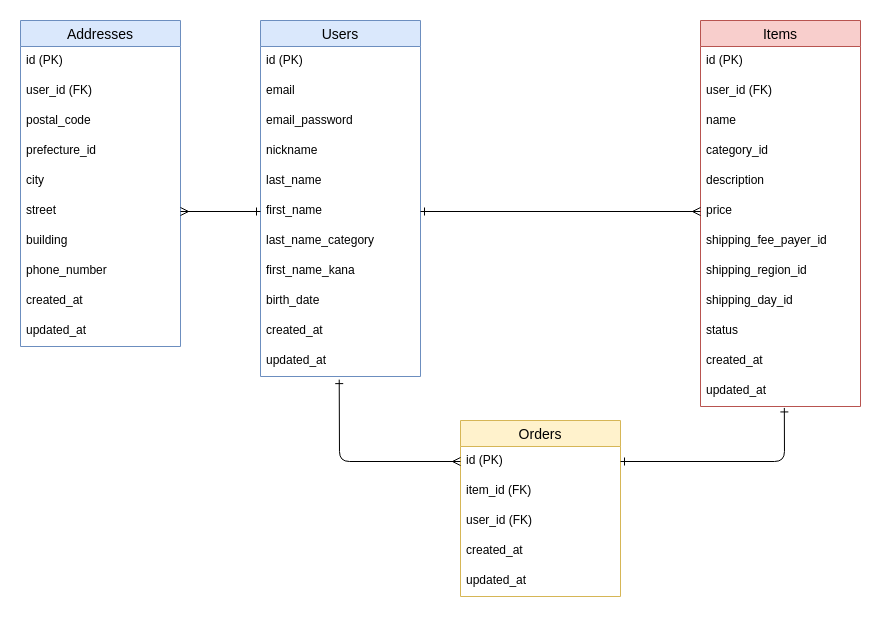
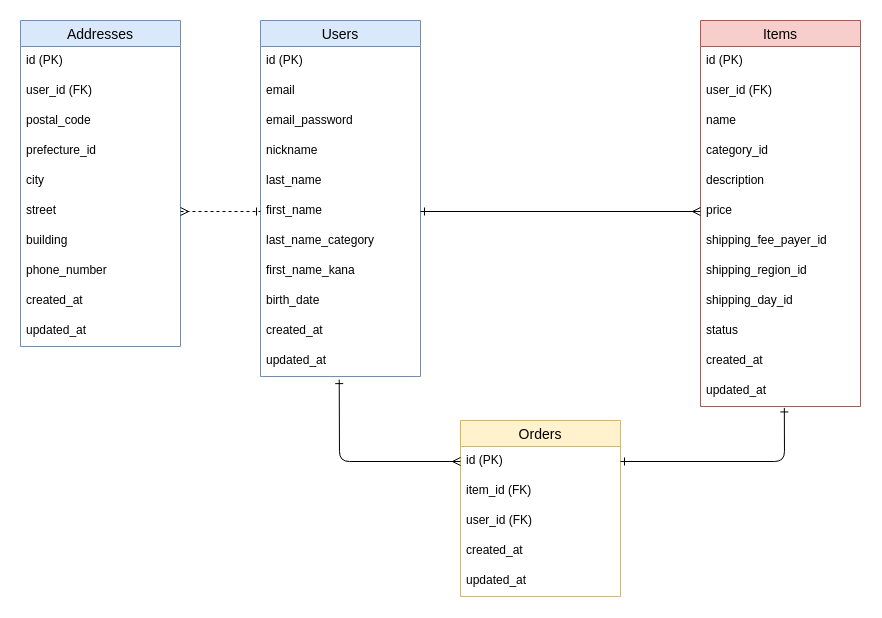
  <mxCell id="0" />
  <mxCell id="1" parent="0" />
  <mxCell id="2" value="Users" style="swimlane;fontStyle=0;childLayout=stackLayout;horizontal=1;startSize=26;horizontalStack=0;resizeParent=1;resizeParentMax=0;resizeLast=0;collapsible=1;marginBottom=0;align=center;fontSize=14;fillColor=#dae8fc;strokeColor=#6c8ebf;" vertex="1" parent="1"><mxGeometry x="260" y="20" width="160" height="356" as="geometry"><mxRectangle x="120" y="200" width="80" height="30" as="alternateBounds" /></mxGeometry></mxCell>
  <mxCell id="3" value="id (PK)" style="text;strokeColor=none;fillColor=none;spacingLeft=4;spacingRight=4;overflow=hidden;rotatable=0;points=[[0,0.5],[1,0.5]];portConstraint=eastwest;fontSize=12;whiteSpace=wrap;html=1;" vertex="1" parent="2"><mxGeometry y="26" width="160" height="30" as="geometry" /></mxCell>
  <mxCell id="4" value="email" style="text;strokeColor=none;fillColor=none;spacingLeft=4;spacingRight=4;overflow=hidden;rotatable=0;points=[[0,0.5],[1,0.5]];portConstraint=eastwest;fontSize=12;whiteSpace=wrap;html=1;" vertex="1" parent="2"><mxGeometry y="56" width="160" height="30" as="geometry" /></mxCell>
  <mxCell id="5" value="email_password" style="text;strokeColor=none;fillColor=none;spacingLeft=4;spacingRight=4;overflow=hidden;rotatable=0;points=[[0,0.5],[1,0.5]];portConstraint=eastwest;fontSize=12;whiteSpace=wrap;html=1;" vertex="1" parent="2"><mxGeometry y="86" width="160" height="30" as="geometry" /></mxCell>
  <mxCell id="6" value="nickname" style="text;strokeColor=none;fillColor=none;spacingLeft=4;spacingRight=4;overflow=hidden;rotatable=0;points=[[0,0.5],[1,0.5]];portConstraint=eastwest;fontSize=12;whiteSpace=wrap;html=1;" vertex="1" parent="2"><mxGeometry y="116" width="160" height="30" as="geometry" /></mxCell>
  <mxCell id="7" value="last_name" style="text;strokeColor=none;fillColor=none;spacingLeft=4;spacingRight=4;overflow=hidden;rotatable=0;points=[[0,0.5],[1,0.5]];portConstraint=eastwest;fontSize=12;whiteSpace=wrap;html=1;" vertex="1" parent="2"><mxGeometry y="146" width="160" height="30" as="geometry" /></mxCell>
  <mxCell id="8" value="first_name" style="text;strokeColor=none;fillColor=none;spacingLeft=4;spacingRight=4;overflow=hidden;rotatable=0;points=[[0,0.5],[1,0.5]];portConstraint=eastwest;fontSize=12;whiteSpace=wrap;html=1;" vertex="1" parent="2"><mxGeometry y="176" width="160" height="30" as="geometry" /></mxCell>
  <mxCell id="9" value="last_name_category" style="text;strokeColor=none;fillColor=none;spacingLeft=4;spacingRight=4;overflow=hidden;rotatable=0;points=[[0,0.5],[1,0.5]];portConstraint=eastwest;fontSize=12;whiteSpace=wrap;html=1;" vertex="1" parent="2"><mxGeometry y="206" width="160" height="30" as="geometry" /></mxCell>
  <mxCell id="10" value="first_name_kana" style="text;strokeColor=none;fillColor=none;spacingLeft=4;spacingRight=4;overflow=hidden;rotatable=0;points=[[0,0.5],[1,0.5]];portConstraint=eastwest;fontSize=12;whiteSpace=wrap;html=1;" vertex="1" parent="2"><mxGeometry y="236" width="160" height="30" as="geometry" /></mxCell>
  <mxCell id="11" value="birth_date" style="text;strokeColor=none;fillColor=none;spacingLeft=4;spacingRight=4;overflow=hidden;rotatable=0;points=[[0,0.5],[1,0.5]];portConstraint=eastwest;fontSize=12;whiteSpace=wrap;html=1;" vertex="1" parent="2"><mxGeometry y="266" width="160" height="30" as="geometry" /></mxCell>
  <mxCell id="12" value="created_at" style="text;strokeColor=none;fillColor=none;spacingLeft=4;spacingRight=4;overflow=hidden;rotatable=0;points=[[0,0.5],[1,0.5]];portConstraint=eastwest;fontSize=12;whiteSpace=wrap;html=1;" vertex="1" parent="2"><mxGeometry y="296" width="160" height="30" as="geometry" /></mxCell>
  <mxCell id="13" value="updated_at" style="text;strokeColor=none;fillColor=none;spacingLeft=4;spacingRight=4;overflow=hidden;rotatable=0;points=[[0,0.5],[1,0.5]];portConstraint=eastwest;fontSize=12;whiteSpace=wrap;html=1;" vertex="1" parent="2"><mxGeometry y="326" width="160" height="30" as="geometry" /></mxCell>
  <mxCell id="14" value="Items" style="swimlane;fontStyle=0;childLayout=stackLayout;horizontal=1;startSize=26;horizontalStack=0;resizeParent=1;resizeParentMax=0;resizeLast=0;collapsible=1;marginBottom=0;align=center;fontSize=14;fillColor=#f8cecc;strokeColor=#b85450;spacing=2;" vertex="1" parent="1"><mxGeometry x="700" y="20" width="160" height="386" as="geometry"><mxRectangle x="570" y="200" width="70" height="30" as="alternateBounds" /></mxGeometry></mxCell>
  <mxCell id="15" value="id (PK)" style="text;strokeColor=none;fillColor=none;spacingLeft=4;spacingRight=4;overflow=hidden;rotatable=0;points=[[0,0.5],[1,0.5]];portConstraint=eastwest;fontSize=12;whiteSpace=wrap;html=1;" vertex="1" parent="14"><mxGeometry y="26" width="160" height="30" as="geometry" /></mxCell>
  <mxCell id="16" value="&lt;span style=&quot;color: rgb(0, 0, 0);&quot;&gt;user_id (FK)&lt;/span&gt;" style="text;strokeColor=none;fillColor=none;spacingLeft=4;spacingRight=4;overflow=hidden;rotatable=0;points=[[0,0.5],[1,0.5]];portConstraint=eastwest;fontSize=12;whiteSpace=wrap;html=1;" vertex="1" parent="14"><mxGeometry y="56" width="160" height="30" as="geometry" /></mxCell>
  <mxCell id="17" value="name" style="text;strokeColor=none;fillColor=none;spacingLeft=4;spacingRight=4;overflow=hidden;rotatable=0;points=[[0,0.5],[1,0.5]];portConstraint=eastwest;fontSize=12;whiteSpace=wrap;html=1;" vertex="1" parent="14"><mxGeometry y="86" width="160" height="30" as="geometry" /></mxCell>
  <mxCell id="18" value="category_id" style="text;strokeColor=none;fillColor=none;spacingLeft=4;spacingRight=4;overflow=hidden;rotatable=0;points=[[0,0.5],[1,0.5]];portConstraint=eastwest;fontSize=12;whiteSpace=wrap;html=1;" vertex="1" parent="14"><mxGeometry y="116" width="160" height="30" as="geometry" /></mxCell>
  <mxCell id="19" value="description" style="text;strokeColor=none;fillColor=none;spacingLeft=4;spacingRight=4;overflow=hidden;rotatable=0;points=[[0,0.5],[1,0.5]];portConstraint=eastwest;fontSize=12;whiteSpace=wrap;html=1;" vertex="1" parent="14"><mxGeometry y="146" width="160" height="30" as="geometry" /></mxCell>
  <mxCell id="20" value="price" style="text;strokeColor=none;fillColor=none;spacingLeft=4;spacingRight=4;overflow=hidden;rotatable=0;points=[[0,0.5],[1,0.5]];portConstraint=eastwest;fontSize=12;whiteSpace=wrap;html=1;" vertex="1" parent="14"><mxGeometry y="176" width="160" height="30" as="geometry" /></mxCell>
  <mxCell id="21" value="shipping_fee_payer_id" style="text;strokeColor=none;fillColor=none;spacingLeft=4;spacingRight=4;overflow=hidden;rotatable=0;points=[[0,0.5],[1,0.5]];portConstraint=eastwest;fontSize=12;whiteSpace=wrap;html=1;" vertex="1" parent="14"><mxGeometry y="206" width="160" height="30" as="geometry" /></mxCell>
  <mxCell id="22" value="shipping_region_id" style="text;strokeColor=none;fillColor=none;spacingLeft=4;spacingRight=4;overflow=hidden;rotatable=0;points=[[0,0.5],[1,0.5]];portConstraint=eastwest;fontSize=12;whiteSpace=wrap;html=1;" vertex="1" parent="14"><mxGeometry y="236" width="160" height="30" as="geometry" /></mxCell>
  <mxCell id="23" value="shipping_day_id" style="text;strokeColor=none;fillColor=none;spacingLeft=4;spacingRight=4;overflow=hidden;rotatable=0;points=[[0,0.5],[1,0.5]];portConstraint=eastwest;fontSize=12;whiteSpace=wrap;html=1;" vertex="1" parent="14"><mxGeometry y="266" width="160" height="30" as="geometry" /></mxCell>
  <mxCell id="24" value="status" style="text;strokeColor=none;fillColor=none;spacingLeft=4;spacingRight=4;overflow=hidden;rotatable=0;points=[[0,0.5],[1,0.5]];portConstraint=eastwest;fontSize=12;whiteSpace=wrap;html=1;" vertex="1" parent="14"><mxGeometry y="296" width="160" height="30" as="geometry" /></mxCell>
  <mxCell id="25" value="created_at" style="text;strokeColor=none;fillColor=none;spacingLeft=4;spacingRight=4;overflow=hidden;rotatable=0;points=[[0,0.5],[1,0.5]];portConstraint=eastwest;fontSize=12;whiteSpace=wrap;html=1;" vertex="1" parent="14"><mxGeometry y="326" width="160" height="30" as="geometry" /></mxCell>
  <mxCell id="26" value="updated_at" style="text;strokeColor=none;fillColor=none;spacingLeft=4;spacingRight=4;overflow=hidden;rotatable=0;points=[[0,0.5],[1,0.5]];portConstraint=eastwest;fontSize=12;whiteSpace=wrap;html=1;" vertex="1" parent="14"><mxGeometry y="356" width="160" height="30" as="geometry" /></mxCell>
  <mxCell id="27" value="Addresses" style="swimlane;fontStyle=0;childLayout=stackLayout;horizontal=1;startSize=26;horizontalStack=0;resizeParent=1;resizeParentMax=0;resizeLast=0;collapsible=1;marginBottom=0;align=center;fontSize=14;fillColor=#dae8fc;strokeColor=#6c8ebf;" vertex="1" parent="1"><mxGeometry x="20" y="20" width="160" height="326" as="geometry" /></mxCell>
  <mxCell id="28" value="id (PK)" style="text;strokeColor=none;fillColor=none;spacingLeft=4;spacingRight=4;overflow=hidden;rotatable=0;points=[[0,0.5],[1,0.5]];portConstraint=eastwest;fontSize=12;whiteSpace=wrap;html=1;" vertex="1" parent="27"><mxGeometry y="26" width="160" height="30" as="geometry" /></mxCell>
  <mxCell id="29" value="user_id (FK)" style="text;strokeColor=none;fillColor=none;spacingLeft=4;spacingRight=4;overflow=hidden;rotatable=0;points=[[0,0.5],[1,0.5]];portConstraint=eastwest;fontSize=12;whiteSpace=wrap;html=1;" vertex="1" parent="27"><mxGeometry y="56" width="160" height="30" as="geometry" /></mxCell>
  <mxCell id="30" value="postal_code" style="text;strokeColor=none;fillColor=none;spacingLeft=4;spacingRight=4;overflow=hidden;rotatable=0;points=[[0,0.5],[1,0.5]];portConstraint=eastwest;fontSize=12;whiteSpace=wrap;html=1;" vertex="1" parent="27"><mxGeometry y="86" width="160" height="30" as="geometry" /></mxCell>
  <mxCell id="31" value="prefecture_id" style="text;strokeColor=none;fillColor=none;spacingLeft=4;spacingRight=4;overflow=hidden;rotatable=0;points=[[0,0.5],[1,0.5]];portConstraint=eastwest;fontSize=12;whiteSpace=wrap;html=1;" vertex="1" parent="27"><mxGeometry y="116" width="160" height="30" as="geometry" /></mxCell>
  <mxCell id="32" value="city" style="text;strokeColor=none;fillColor=none;spacingLeft=4;spacingRight=4;overflow=hidden;rotatable=0;points=[[0,0.5],[1,0.5]];portConstraint=eastwest;fontSize=12;whiteSpace=wrap;html=1;" vertex="1" parent="27"><mxGeometry y="146" width="160" height="30" as="geometry" /></mxCell>
  <mxCell id="33" value="street" style="text;strokeColor=none;fillColor=none;spacingLeft=4;spacingRight=4;overflow=hidden;rotatable=0;points=[[0,0.5],[1,0.5]];portConstraint=eastwest;fontSize=12;whiteSpace=wrap;html=1;" vertex="1" parent="27"><mxGeometry y="176" width="160" height="30" as="geometry" /></mxCell>
  <mxCell id="34" value="building" style="text;strokeColor=none;fillColor=none;spacingLeft=4;spacingRight=4;overflow=hidden;rotatable=0;points=[[0,0.5],[1,0.5]];portConstraint=eastwest;fontSize=12;whiteSpace=wrap;html=1;" vertex="1" parent="27"><mxGeometry y="206" width="160" height="30" as="geometry" /></mxCell>
  <mxCell id="35" value="phone_number" style="text;strokeColor=none;fillColor=none;spacingLeft=4;spacingRight=4;overflow=hidden;rotatable=0;points=[[0,0.5],[1,0.5]];portConstraint=eastwest;fontSize=12;whiteSpace=wrap;html=1;" vertex="1" parent="27"><mxGeometry y="236" width="160" height="30" as="geometry" /></mxCell>
  <mxCell id="36" value="created_at" style="text;strokeColor=none;fillColor=none;spacingLeft=4;spacingRight=4;overflow=hidden;rotatable=0;points=[[0,0.5],[1,0.5]];portConstraint=eastwest;fontSize=12;whiteSpace=wrap;html=1;" vertex="1" parent="27"><mxGeometry y="266" width="160" height="30" as="geometry" /></mxCell>
  <mxCell id="37" value="updated_at" style="text;strokeColor=none;fillColor=none;spacingLeft=4;spacingRight=4;overflow=hidden;rotatable=0;points=[[0,0.5],[1,0.5]];portConstraint=eastwest;fontSize=12;whiteSpace=wrap;html=1;" vertex="1" parent="27"><mxGeometry y="296" width="160" height="30" as="geometry" /></mxCell>
  <mxCell id="38" value="Orders" style="swimlane;fontStyle=0;childLayout=stackLayout;horizontal=1;startSize=26;horizontalStack=0;resizeParent=1;resizeParentMax=0;resizeLast=0;collapsible=1;marginBottom=0;align=center;fontSize=14;fillColor=#fff2cc;strokeColor=#d6b656;" vertex="1" parent="1"><mxGeometry x="460" y="420" width="160" height="176" as="geometry" /></mxCell>
  <mxCell id="39" value="id (PK)" style="text;strokeColor=none;fillColor=none;spacingLeft=4;spacingRight=4;overflow=hidden;rotatable=0;points=[[0,0.5],[1,0.5]];portConstraint=eastwest;fontSize=12;whiteSpace=wrap;html=1;" vertex="1" parent="38"><mxGeometry y="26" width="160" height="30" as="geometry" /></mxCell>
  <mxCell id="40" value="item_id (FK)" style="text;strokeColor=none;fillColor=none;spacingLeft=4;spacingRight=4;overflow=hidden;rotatable=0;points=[[0,0.5],[1,0.5]];portConstraint=eastwest;fontSize=12;whiteSpace=wrap;html=1;" vertex="1" parent="38"><mxGeometry y="56" width="160" height="30" as="geometry" /></mxCell>
  <mxCell id="41" value="user_id (FK)" style="text;strokeColor=none;fillColor=none;spacingLeft=4;spacingRight=4;overflow=hidden;rotatable=0;points=[[0,0.5],[1,0.5]];portConstraint=eastwest;fontSize=12;whiteSpace=wrap;html=1;" vertex="1" parent="38"><mxGeometry y="86" width="160" height="30" as="geometry" /></mxCell>
  <mxCell id="42" value="created_at" style="text;strokeColor=none;fillColor=none;spacingLeft=4;spacingRight=4;overflow=hidden;rotatable=0;points=[[0,0.5],[1,0.5]];portConstraint=eastwest;fontSize=12;whiteSpace=wrap;html=1;" vertex="1" parent="38"><mxGeometry y="116" width="160" height="30" as="geometry" /></mxCell>
  <mxCell id="43" value="updated_at" style="text;strokeColor=none;fillColor=none;spacingLeft=4;spacingRight=4;overflow=hidden;rotatable=0;points=[[0,0.5],[1,0.5]];portConstraint=eastwest;fontSize=12;whiteSpace=wrap;html=1;" vertex="1" parent="38"><mxGeometry y="146" width="160" height="30" as="geometry" /></mxCell>
  <mxCell id="44" style="edgeStyle=none;html=1;exitX=1;exitY=0.5;exitDx=0;exitDy=0;entryX=0;entryY=0.5;entryDx=0;entryDy=0;endArrow=ERmany;endFill=0;startArrow=ERone;startFill=0;" edge="1" parent="1" source="8" target="20"><mxGeometry relative="1" as="geometry" /></mxCell>
  <mxCell id="45" style="edgeStyle=none;html=1;exitX=0;exitY=0.5;exitDx=0;exitDy=0;entryX=0.492;entryY=1.104;entryDx=0;entryDy=0;entryPerimeter=0;endArrow=ERone;endFill=0;startArrow=ERmany;startFill=0;" edge="1" parent="1" source="39" target="13"><mxGeometry relative="1" as="geometry"><Array as="points"><mxPoint x="339" y="461" /></Array></mxGeometry></mxCell>
  <mxCell id="46" style="edgeStyle=none;html=1;exitX=1;exitY=0.5;exitDx=0;exitDy=0;entryX=0.524;entryY=1.048;entryDx=0;entryDy=0;entryPerimeter=0;endArrow=ERone;endFill=0;startArrow=ERone;startFill=0;" edge="1" parent="1" source="39" target="26"><mxGeometry relative="1" as="geometry"><Array as="points"><mxPoint x="784" y="461" /></Array></mxGeometry></mxCell>
- <mxCell id="47" style="edgeStyle=none;html=1;exitX=1;exitY=0.5;exitDx=0;exitDy=0;entryX=0;entryY=0.5;entryDx=0;entryDy=0;endArrow=ERone;endFill=0;startArrow=ERmany;startFill=0;" edge="1" parent="1" source="33" target="8"><mxGeometry relative="1" as="geometry" /></mxCell>
+ <mxCell id="47" style="edgeStyle=none;html=1;exitX=1;exitY=0.5;exitDx=0;exitDy=0;entryX=0;entryY=0.5;entryDx=0;entryDy=0;endArrow=ERone;endFill=0;startArrow=ERmany;startFill=0;dashed=1;" edge="1" parent="1" source="33" target="8"><mxGeometry relative="1" as="geometry" /></mxCell>
